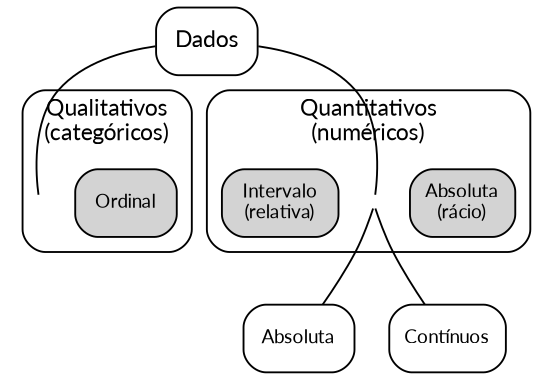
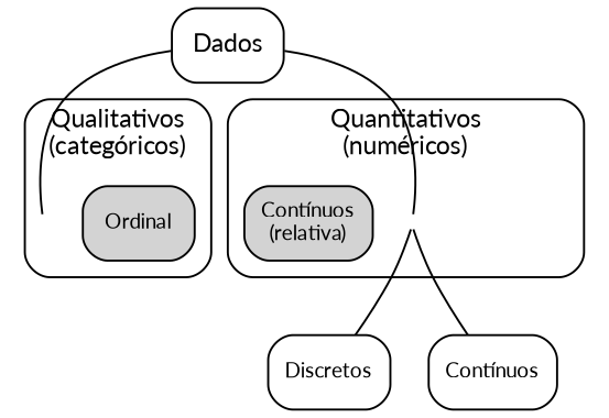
  graph {
    compound=true
    node [fontname=Lato fontsize=10 shape=box style=rounded]
    n1 [fontsize=12 label=Dados]
    n2 [label=Ordinal style="filled,rounded"]
-   n3 [label="Intervalo\n(relativa)" style="filled,rounded"]
-   n4 [label="Absoluta\n(rácio)" style="filled,rounded"]
+   n3 [label="Contínuos\n(relativa)" style="filled,rounded"]
    ql [fixedsize=true style=invis width=0.01]
    qt [fixedsize=true style=invis width=0.01]
-   n7 [label=Absoluta]
+   n7 [label=Discretos]
    n8 [label="Contínuos"]
    subgraph sub_1 {
      n1
    }
    subgraph sub_2 {
      n2
      n3
-     n4
    }
    subgraph sub_3 {
      ql
      qt
    }
    subgraph cluster_4 {
      fontname=Lato
      fontsize=12
      label="Qualitativos\n(categóricos)"
      shape=box
      style=rounded
      subgraph sub_5 {
        fontname=Lato
        fontsize=12
        label="Qualitativos\n(categóricos)"
        rank=same
        shape=box
        style=rounded
        n2
        ql
      }
    }
    subgraph cluster_6 {
      fontname=Lato
      fontsize=12
      label="Quantitativos\n(numéricos)"
      shape=box
      style=rounded
      subgraph sub_7 {
        fontname=Lato
        fontsize=12
        label="Quantitativos\n(numéricos)"
        rank=same
        shape=box
        style=rounded
        n3
-       n4
        qt
      }
    }
    subgraph sub_8 {
      n7
      n8
    }
    n1 -- ql
    n1 -- qt
    n3 -- qt [style=invis]
    ql -- n2 [style=invis]
-   qt -- n4 [style=invis]
    qt -- n7
    qt -- n8
  }
